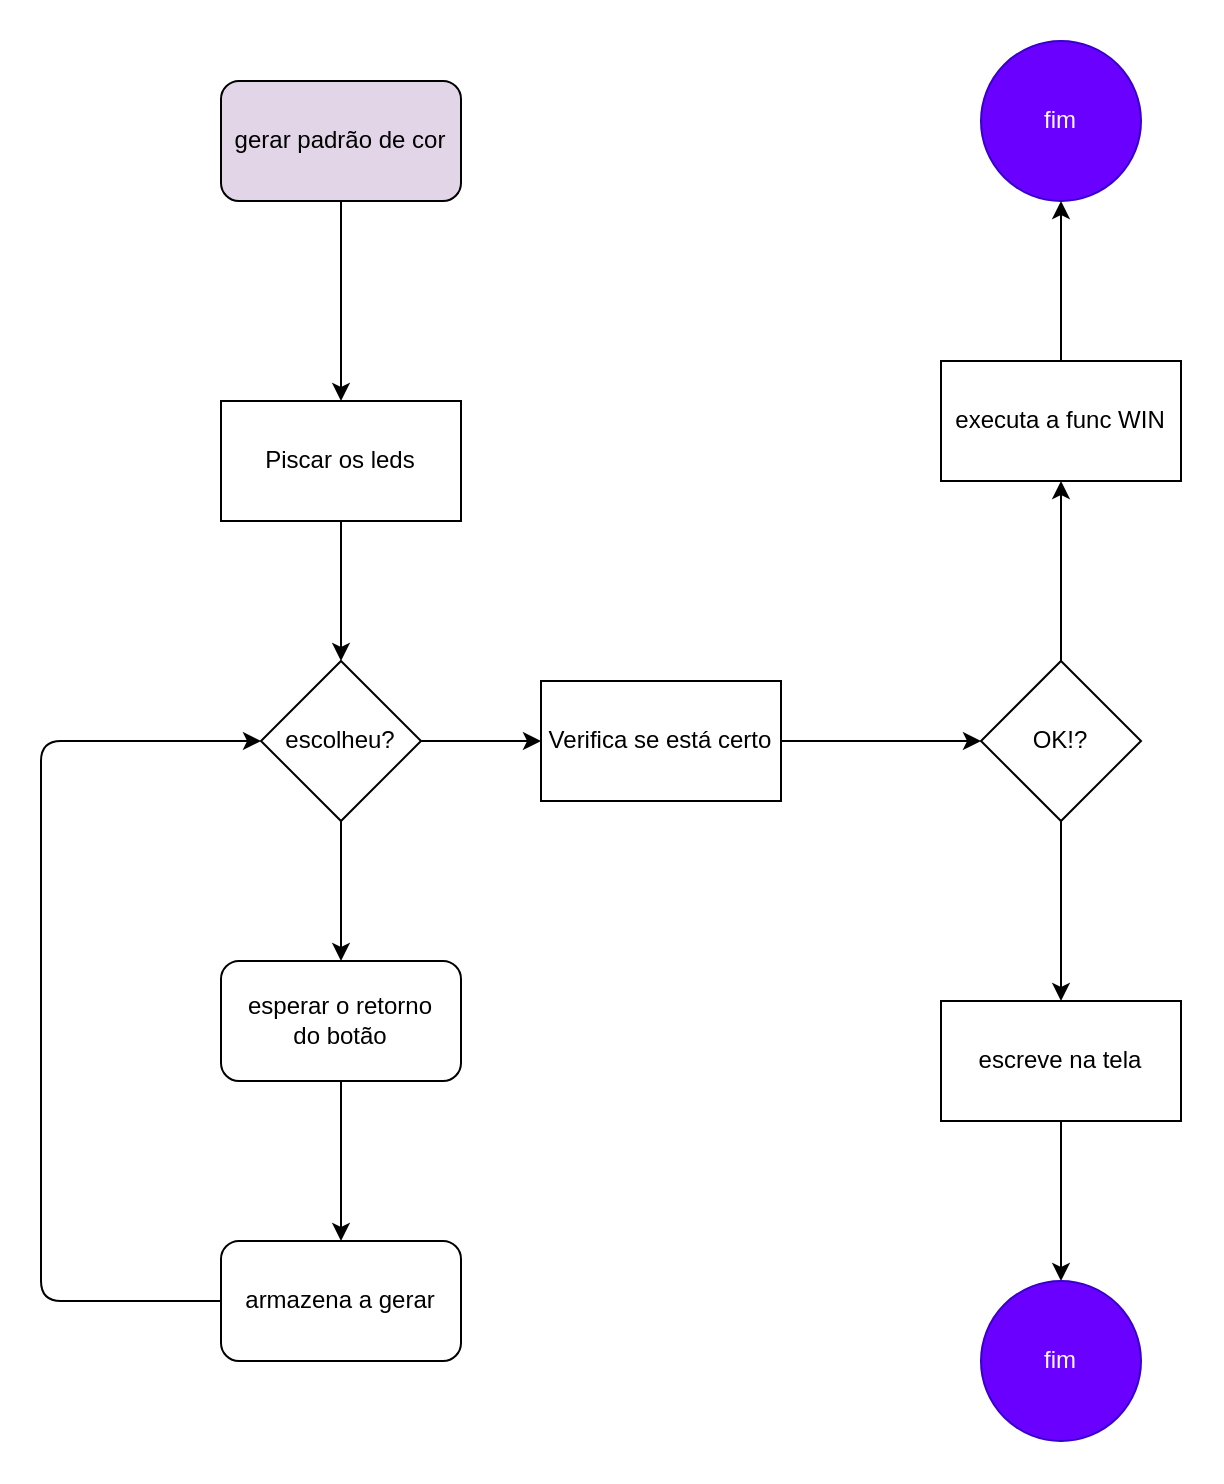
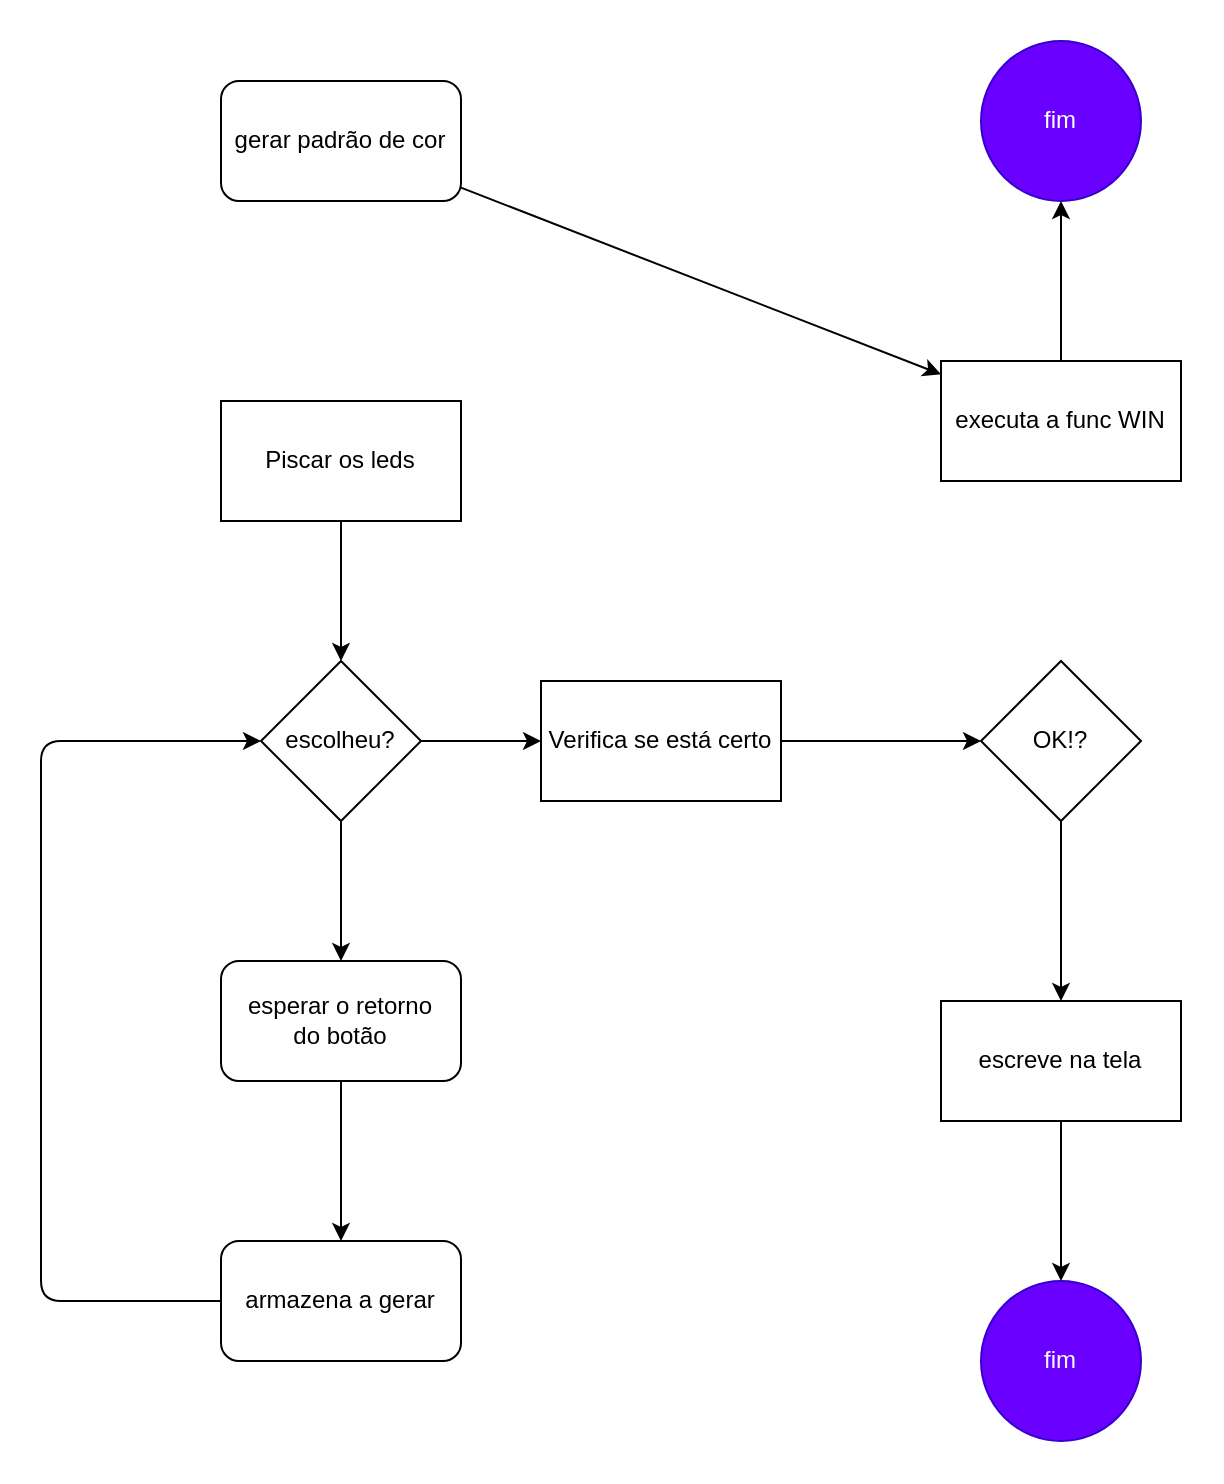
  <mxCell id="0" />
  <mxCell id="1" parent="0" />
- <mxCell id="2" style="edgeStyle=none;html=1;entryX=0.5;entryY=0;entryDx=0;entryDy=0;" edge="1" parent="1" source="3" target="5"><mxGeometry relative="1" as="geometry" /></mxCell>
- <mxCell id="3" value="gerar padrão de cor" style="rounded=1;whiteSpace=wrap;html=1;fillColor=#e1d5e7;" vertex="1" parent="1"><mxGeometry x="110" y="40" width="120" height="60" as="geometry" /></mxCell>
+ <mxCell id="2" style="edgeStyle=none;html=1;" edge="1" parent="1" source="3" target="19"><mxGeometry relative="1" as="geometry" /></mxCell>
+ <mxCell id="3" value="gerar padrão de cor" style="rounded=1;whiteSpace=wrap;html=1;" vertex="1" parent="1"><mxGeometry x="110" y="40" width="120" height="60" as="geometry" /></mxCell>
  <mxCell id="4" style="edgeStyle=none;html=1;entryX=0.5;entryY=0;entryDx=0;entryDy=0;" edge="1" parent="1" source="5" target="8"><mxGeometry relative="1" as="geometry" /></mxCell>
  <mxCell id="5" value="Piscar os leds" style="rounded=0;whiteSpace=wrap;html=1;" vertex="1" parent="1"><mxGeometry x="110" y="200" width="120" height="60" as="geometry" /></mxCell>
  <mxCell id="6" style="edgeStyle=none;html=1;entryX=0.5;entryY=0;entryDx=0;entryDy=0;" edge="1" parent="1" source="8" target="10"><mxGeometry relative="1" as="geometry" /></mxCell>
  <mxCell id="7" value="" style="edgeStyle=none;html=1;" edge="1" parent="1" source="8" target="14"><mxGeometry relative="1" as="geometry" /></mxCell>
  <mxCell id="8" value="escolheu?" style="rhombus;whiteSpace=wrap;html=1;" vertex="1" parent="1"><mxGeometry x="130" y="330" width="80" height="80" as="geometry" /></mxCell>
  <mxCell id="9" value="" style="edgeStyle=none;html=1;" edge="1" parent="1" source="10" target="12"><mxGeometry relative="1" as="geometry" /></mxCell>
  <mxCell id="10" value="esperar o retorno&lt;div&gt;do botão&lt;/div&gt;" style="rounded=1;whiteSpace=wrap;html=1;" vertex="1" parent="1"><mxGeometry x="110" y="480" width="120" height="60" as="geometry" /></mxCell>
  <mxCell id="11" style="edgeStyle=none;html=1;entryX=0;entryY=0.5;entryDx=0;entryDy=0;" edge="1" parent="1" source="12" target="8"><mxGeometry relative="1" as="geometry"><Array as="points"><mxPoint x="20" y="650" /><mxPoint x="20" y="370" /></Array></mxGeometry></mxCell>
  <mxCell id="12" value="armazena a gerar" style="whiteSpace=wrap;html=1;rounded=1;" vertex="1" parent="1"><mxGeometry x="110" y="620" width="120" height="60" as="geometry" /></mxCell>
  <mxCell id="13" value="" style="edgeStyle=none;html=1;" edge="1" parent="1" source="14" target="17"><mxGeometry relative="1" as="geometry" /></mxCell>
  <mxCell id="14" value="Verifica se está certo" style="whiteSpace=wrap;html=1;" vertex="1" parent="1"><mxGeometry x="270" y="340" width="120" height="60" as="geometry" /></mxCell>
- <mxCell id="15" value="" style="edgeStyle=none;html=1;" edge="1" parent="1" source="17" target="19"><mxGeometry relative="1" as="geometry" /></mxCell>
  <mxCell id="16" value="" style="edgeStyle=none;html=1;" edge="1" parent="1" source="17" target="21"><mxGeometry relative="1" as="geometry" /></mxCell>
  <mxCell id="17" value="OK!?" style="rhombus;whiteSpace=wrap;html=1;" vertex="1" parent="1"><mxGeometry x="490" y="330" width="80" height="80" as="geometry" /></mxCell>
  <mxCell id="18" style="edgeStyle=none;html=1;entryX=0.5;entryY=1;entryDx=0;entryDy=0;" edge="1" parent="1" source="19" target="22"><mxGeometry relative="1" as="geometry"><mxPoint x="530" y="110" as="targetPoint" /></mxGeometry></mxCell>
  <mxCell id="19" value="executa a func WIN" style="whiteSpace=wrap;html=1;" vertex="1" parent="1"><mxGeometry x="470" y="180" width="120" height="60" as="geometry" /></mxCell>
  <mxCell id="20" style="edgeStyle=none;html=1;entryX=0.5;entryY=0;entryDx=0;entryDy=0;" edge="1" parent="1" source="21" target="23"><mxGeometry relative="1" as="geometry" /></mxCell>
  <mxCell id="21" value="escreve na tela" style="whiteSpace=wrap;html=1;" vertex="1" parent="1"><mxGeometry x="470" y="500" width="120" height="60" as="geometry" /></mxCell>
  <mxCell id="22" value="fim" style="ellipse;whiteSpace=wrap;html=1;aspect=fixed;fillColor=light-dark(#6A00FF,#7F00FF);fontColor=#ffffff;strokeColor=light-dark(#3700CC,#9933FF);" vertex="1" parent="1"><mxGeometry x="490" y="20" width="80" height="80" as="geometry" /></mxCell>
  <mxCell id="23" value="fim" style="ellipse;whiteSpace=wrap;html=1;aspect=fixed;fillColor=light-dark(#6A00FF,#7F00FF);fontColor=#ffffff;strokeColor=light-dark(#3700CC,#9933FF);" vertex="1" parent="1"><mxGeometry x="490" y="640" width="80" height="80" as="geometry" /></mxCell>
